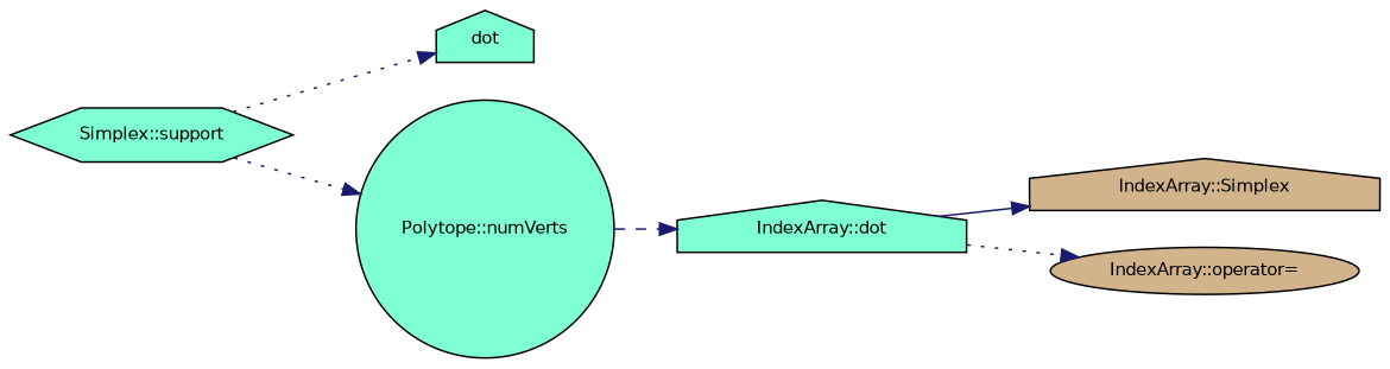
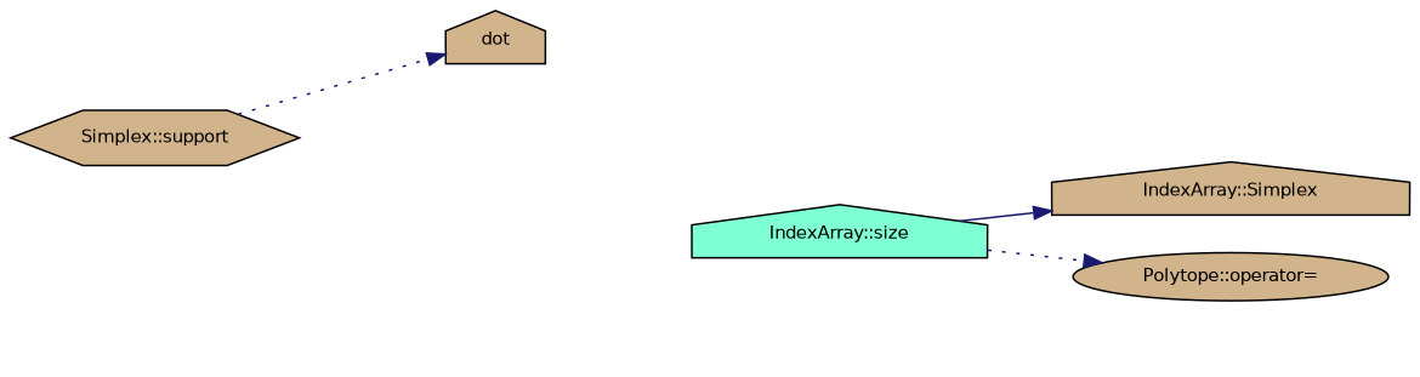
  digraph {
    rankdir=LR
    node [color=black fillcolor=tan fontname=Helvetica fontsize=10 shape=house style=filled]
    edge [color=midnightblue fontname=Helvetica fontsize=10 labelfontname=Helvetica labelfontsize=10 style=dotted]
-   n1 [fillcolor=aquamarine fontcolor=black height=0.2 label="Simplex::support" shape=hexagon width=0.4]
-   n2 [fillcolor=aquamarine height=0.2 label=dot width=0.4]
-   n3 [fillcolor=aquamarine height=0.2 label="Polytope::numVerts" shape=circle width=0.4]
-   n4 [fillcolor=aquamarine height=0.2 label="IndexArray::dot" width=0.4]
+   n1 [fontcolor=black height=0.2 label="Simplex::support" shape=hexagon width=0.4]
+   n2 [height=0.2 label=dot width=0.4]
+   n4 [fillcolor=aquamarine height=0.2 label="IndexArray::size" width=0.4]
    n5 [height=0.2 label="IndexArray::Simplex" width=0.4]
-   n6 [height=0.2 label="IndexArray::operator=" shape=ellipse width=0.4]
+   n6 [height=0.2 label="Polytope::operator=" shape=ellipse width=0.4]
    n1 -> n2
-   n1 -> n3
-   n3 -> n4 [style=dashed]
    n4 -> n5 [style=solid]
    n4 -> n6
  }
